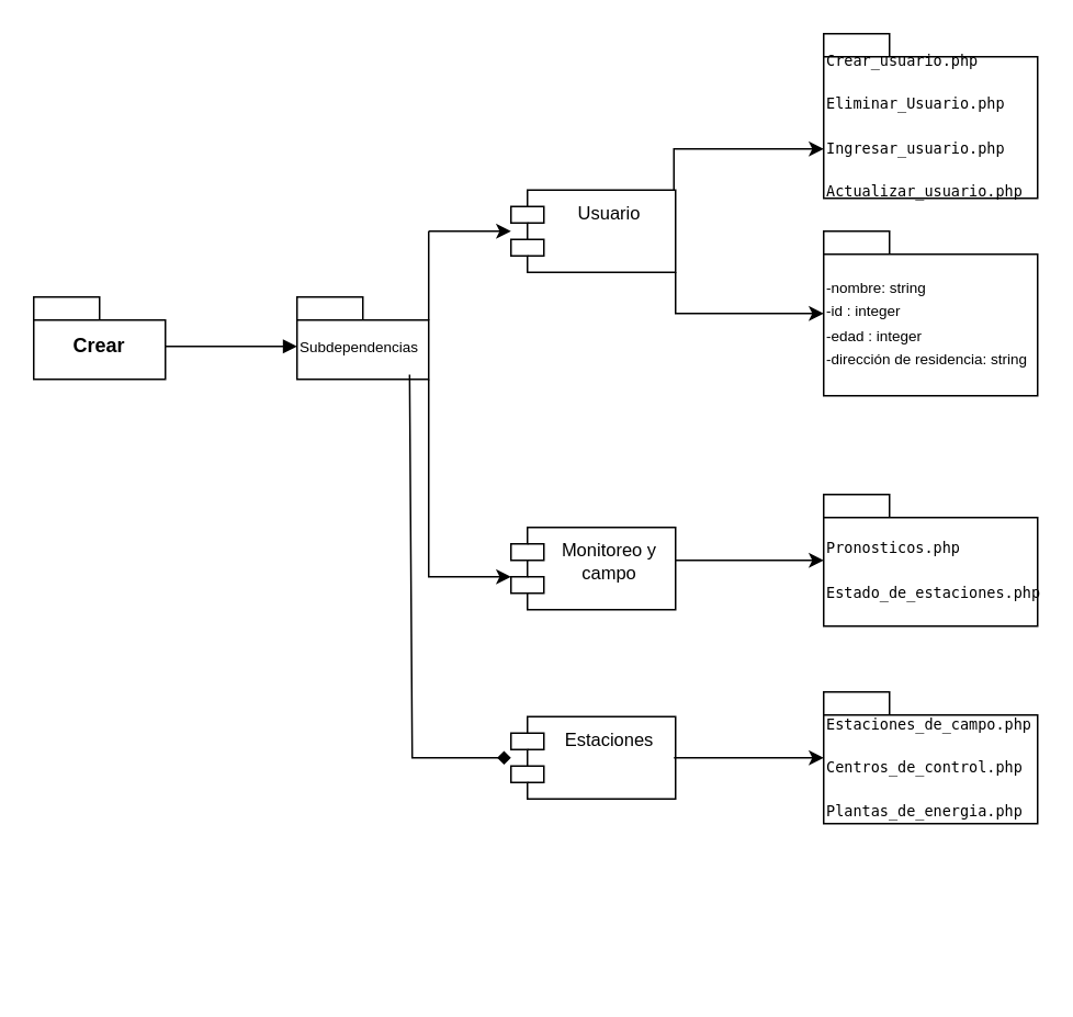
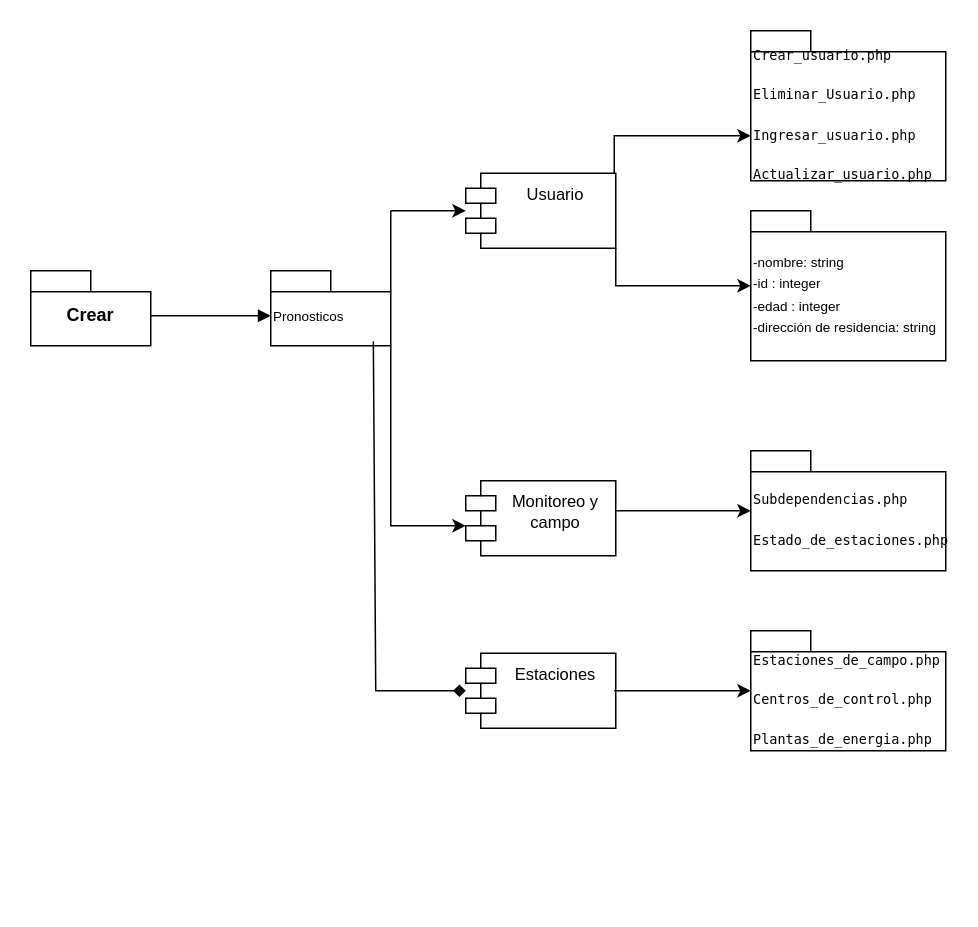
  <mxCell id="0" />
  <mxCell id="1" parent="0" />
  <mxCell id="2" value="Crear" style="shape=folder;fontStyle=1;spacingTop=10;tabWidth=40;tabHeight=14;tabPosition=left;html=1;whiteSpace=wrap;" vertex="1" parent="1"><mxGeometry y="180" width="80" height="50" as="geometry" x="20" /></mxCell>
  <mxCell id="3" value="" style="html=1;verticalAlign=bottom;endArrow=block;curved=0;rounded=0;" edge="1" parent="1"><mxGeometry width="80" relative="1" as="geometry"><mxPoint x="100" y="210" as="sourcePoint" /><mxPoint x="180" y="210" as="targetPoint" /></mxGeometry></mxCell>
- <mxCell id="4" value="&lt;font style=&quot;font-weight: normal; font-size: 9px;&quot;&gt;Subdependencias&lt;/font&gt;" style="shape=folder;fontStyle=1;spacingTop=10;tabWidth=40;tabHeight=14;tabPosition=left;html=1;whiteSpace=wrap;align=left;" vertex="1" parent="1"><mxGeometry x="180" y="180" width="80" height="50" as="geometry" /></mxCell>
+ <mxCell id="4" value="&lt;font style=&quot;font-weight: normal; font-size: 9px;&quot;&gt;Pronosticos&lt;/font&gt;" style="shape=folder;fontStyle=1;spacingTop=10;tabWidth=40;tabHeight=14;tabPosition=left;html=1;whiteSpace=wrap;align=left;" vertex="1" parent="1"><mxGeometry x="180" y="180" width="80" height="50" as="geometry" /></mxCell>
  <mxCell id="5" value="" style="endArrow=classic;html=1;rounded=0;" edge="1" parent="1" target="7"><mxGeometry width="50" height="50" relative="1" as="geometry"><mxPoint x="260" y="140" as="sourcePoint" /><mxPoint x="340" y="140" as="targetPoint" /></mxGeometry></mxCell>
  <mxCell id="6" value="" style="endArrow=none;html=1;rounded=0;exitX=0;exitY=0;exitDx=80;exitDy=14;exitPerimeter=0;" edge="1" parent="1" source="4"><mxGeometry width="50" height="50" relative="1" as="geometry"><mxPoint x="260" y="190" as="sourcePoint" /><mxPoint x="260" y="140" as="targetPoint" /></mxGeometry></mxCell>
  <mxCell id="7" value="&lt;font style=&quot;font-size: 11px;&quot;&gt;Usuario&lt;/font&gt;" style="shape=module;align=left;spacingLeft=20;align=center;verticalAlign=top;whiteSpace=wrap;html=1;" vertex="1" parent="1"><mxGeometry x="310" y="115" width="100" height="50" as="geometry" /></mxCell>
  <mxCell id="8" value="" style="endArrow=classic;html=1;rounded=0;" edge="1" parent="1"><mxGeometry width="50" height="50" relative="1" as="geometry"><mxPoint x="409" y="115" as="sourcePoint" /><mxPoint x="500" y="90" as="targetPoint" /><Array as="points"><mxPoint x="409" y="90" /></Array></mxGeometry></mxCell>
  <mxCell id="9" value="" style="endArrow=classic;html=1;rounded=0;exitX=1;exitY=1;exitDx=0;exitDy=0;" edge="1" parent="1" source="7"><mxGeometry width="50" height="50" relative="1" as="geometry"><mxPoint x="410" y="190" as="sourcePoint" /><mxPoint x="500" y="190" as="targetPoint" /><Array as="points"><mxPoint x="410" y="190" /></Array></mxGeometry></mxCell>
  <mxCell id="10" value="&lt;pre&gt;&lt;font style=&quot;font-weight: normal; font-size: 9px;&quot;&gt;Crear_usuario.php&lt;/font&gt;&lt;/pre&gt;&lt;pre&gt;&lt;font style=&quot;font-weight: normal; font-size: 9px;&quot;&gt;Eliminar_Usuario.php&lt;/font&gt;&lt;/pre&gt;&lt;pre&gt;&lt;font style=&quot;font-weight: normal; font-size: 9px;&quot;&gt;Ingresar_usuario.php&lt;/font&gt;&lt;/pre&gt;&lt;pre&gt;&lt;font style=&quot;font-weight: normal; font-size: 9px;&quot;&gt;Actualizar_usuario.php&lt;/font&gt;&lt;/pre&gt;" style="shape=folder;fontStyle=1;spacingTop=10;tabWidth=40;tabHeight=14;tabPosition=left;html=1;whiteSpace=wrap;align=left;" vertex="1" parent="1"><mxGeometry x="500" y="20" width="130" height="100" as="geometry" /></mxCell>
  <mxCell id="11" value="&lt;span style=&quot;font-weight: normal;&quot;&gt;&lt;font style=&quot;font-size: 9px;&quot;&gt;-&lt;/font&gt;&lt;font style=&quot;font-size: 9px;&quot;&gt;nombre: string&lt;/font&gt;&lt;/span&gt;&lt;div&gt;&lt;font style=&quot;font-size: 9px;&quot;&gt;&lt;span style=&quot;font-weight: 400;&quot;&gt;-id : integer&lt;/span&gt;&lt;/font&gt;&lt;/div&gt;&lt;div&gt;&lt;span style=&quot;font-weight: normal; background-color: initial;&quot;&gt;&lt;font style=&quot;font-size: 9px;&quot;&gt;-edad : integer&lt;/font&gt;&lt;/span&gt;&lt;/div&gt;&lt;div&gt;&lt;span style=&quot;font-weight: normal; background-color: initial;&quot;&gt;&lt;font style=&quot;font-size: 9px;&quot;&gt;-dirección de residencia: string&lt;/font&gt;&lt;/span&gt;&lt;/div&gt;" style="shape=folder;fontStyle=1;spacingTop=10;tabWidth=40;tabHeight=14;tabPosition=left;html=1;whiteSpace=wrap;align=left;" vertex="1" parent="1"><mxGeometry x="500" y="140" width="130" height="100" as="geometry" /></mxCell>
  <mxCell id="12" value="" style="endArrow=classic;html=1;rounded=0;entryX=0;entryY=0.6;entryDx=0;entryDy=0;entryPerimeter=0;" edge="1" parent="1" target="13"><mxGeometry width="50" height="50" relative="1" as="geometry"><mxPoint x="260" y="230" as="sourcePoint" /><mxPoint x="260" y="350" as="targetPoint" /><Array as="points"><mxPoint x="260" y="350" /><mxPoint x="300" y="350" /></Array></mxGeometry></mxCell>
  <mxCell id="13" value="&lt;font style=&quot;font-size: 11px;&quot;&gt;Monitoreo y campo&lt;/font&gt;" style="shape=module;align=left;spacingLeft=20;align=center;verticalAlign=top;whiteSpace=wrap;html=1;" vertex="1" parent="1"><mxGeometry x="310" y="320" width="100" height="50" as="geometry" /></mxCell>
  <mxCell id="14" value="" style="endArrow=classic;html=1;rounded=0;" edge="1" parent="1"><mxGeometry width="50" height="50" relative="1" as="geometry"><mxPoint x="410" y="340" as="sourcePoint" /><mxPoint x="500" y="340" as="targetPoint" /></mxGeometry></mxCell>
- <mxCell id="15" value="&lt;pre&gt;&lt;font style=&quot;font-size: 9px;&quot;&gt;&lt;span style=&quot;font-weight: 400;&quot;&gt;Pronosticos.php&lt;/span&gt;&lt;/font&gt;&lt;/pre&gt;&lt;pre&gt;&lt;font style=&quot;font-size: 9px;&quot;&gt;&lt;span style=&quot;font-weight: 400;&quot;&gt;Estado_de_estaciones.php&lt;/span&gt;&lt;/font&gt;&lt;/pre&gt;" style="shape=folder;fontStyle=1;spacingTop=10;tabWidth=40;tabHeight=14;tabPosition=left;html=1;whiteSpace=wrap;align=left;" vertex="1" parent="1"><mxGeometry x="500" y="300" width="130" height="80" as="geometry" /></mxCell>
+ <mxCell id="15" value="&lt;pre&gt;&lt;font style=&quot;font-size: 9px;&quot;&gt;&lt;span style=&quot;font-weight: 400;&quot;&gt;Subdependencias.php&lt;/span&gt;&lt;/font&gt;&lt;/pre&gt;&lt;pre&gt;&lt;font style=&quot;font-size: 9px;&quot;&gt;&lt;span style=&quot;font-weight: 400;&quot;&gt;Estado_de_estaciones.php&lt;/span&gt;&lt;/font&gt;&lt;/pre&gt;" style="shape=folder;fontStyle=1;spacingTop=10;tabWidth=40;tabHeight=14;tabPosition=left;html=1;whiteSpace=wrap;align=left;" vertex="1" parent="1"><mxGeometry x="500" y="300" width="130" height="80" as="geometry" /></mxCell>
  <mxCell id="16" value="" style="endArrow=diamond;html=1;rounded=0;exitX=0.855;exitY=0.943;exitDx=0;exitDy=0;exitPerimeter=0;" edge="1" parent="1" source="4" target="18"><mxGeometry width="50" height="50" relative="1" as="geometry"><mxPoint x="195" y="390" as="sourcePoint" /><mxPoint x="320" y="460" as="targetPoint" /><Array as="points"><mxPoint x="250" y="460" /></Array></mxGeometry></mxCell>
  <mxCell id="17" value="&lt;pre&gt;&lt;font style=&quot;font-size: 9px;&quot;&gt;&lt;span style=&quot;font-weight: normal;&quot;&gt;&lt;br&gt;&lt;/span&gt;&lt;/font&gt;&lt;/pre&gt;&lt;pre&gt;&lt;font style=&quot;font-size: 9px;&quot;&gt;&lt;span style=&quot;font-weight: normal;&quot;&gt;&lt;br&gt;&lt;/span&gt;&lt;/font&gt;&lt;/pre&gt;&lt;pre&gt;&lt;font style=&quot;font-size: 9px;&quot;&gt;&lt;span style=&quot;font-weight: normal;&quot;&gt;&lt;br&gt;&lt;/span&gt;&lt;/font&gt;&lt;/pre&gt;&lt;pre&gt;&lt;font style=&quot;font-size: 9px;&quot;&gt;&lt;span style=&quot;font-weight: normal;&quot;&gt;&lt;br&gt;&lt;/span&gt;&lt;/font&gt;&lt;/pre&gt;&lt;pre&gt;&lt;font style=&quot;font-size: 9px;&quot;&gt;&lt;span style=&quot;font-weight: normal;&quot;&gt;Estaciones_de_campo.php&lt;/span&gt;&lt;/font&gt;&lt;/pre&gt;&lt;pre&gt;&lt;font style=&quot;font-size: 9px;&quot;&gt;&lt;span style=&quot;font-weight: normal;&quot;&gt;Centros_de_control.php&lt;/span&gt;&lt;/font&gt;&lt;/pre&gt;&lt;pre&gt;&lt;font style=&quot;font-size: 9px;&quot;&gt;&lt;span style=&quot;font-weight: 400;&quot;&gt;Plantas_de_energia.php&lt;/span&gt;&lt;/font&gt;&lt;/pre&gt;&lt;pre&gt;&lt;font style=&quot;font-size: 9px;&quot;&gt;&lt;span style=&quot;font-weight: 400;&quot;&gt;&lt;br&gt;&lt;/span&gt;&lt;/font&gt;&lt;/pre&gt;&lt;pre&gt;&lt;font style=&quot;font-size: 9px;&quot;&gt;&lt;br&gt;&lt;/font&gt;&lt;/pre&gt;&lt;pre&gt;&lt;font style=&quot;font-size: 9px;&quot;&gt;&lt;span style=&quot;font-weight: normal;&quot;&gt;&lt;br&gt;&lt;/span&gt;&lt;/font&gt;&lt;/pre&gt;&lt;pre&gt;&lt;font style=&quot;font-size: 11px;&quot;&gt;&lt;span style=&quot;font-weight: normal;&quot;&gt;&lt;br&gt;&lt;/span&gt;&lt;/font&gt;&lt;/pre&gt;" style="shape=folder;fontStyle=1;spacingTop=10;tabWidth=40;tabHeight=14;tabPosition=left;html=1;whiteSpace=wrap;align=left;" vertex="1" parent="1"><mxGeometry x="500" y="420" width="130" height="80" as="geometry" /></mxCell>
  <mxCell id="18" value="&lt;font style=&quot;font-size: 11px;&quot;&gt;Estaciones&lt;/font&gt;" style="shape=module;align=left;spacingLeft=20;align=center;verticalAlign=top;whiteSpace=wrap;html=1;" vertex="1" parent="1"><mxGeometry x="310" y="435" width="100" height="50" as="geometry" /></mxCell>
  <mxCell id="19" value="" style="endArrow=classic;html=1;rounded=0;entryX=0;entryY=0.5;entryDx=0;entryDy=0;entryPerimeter=0;" edge="1" parent="1" target="17"><mxGeometry width="50" height="50" relative="1" as="geometry"><mxPoint x="409" y="460" as="sourcePoint" /><mxPoint x="459" y="410" as="targetPoint" /></mxGeometry></mxCell>
